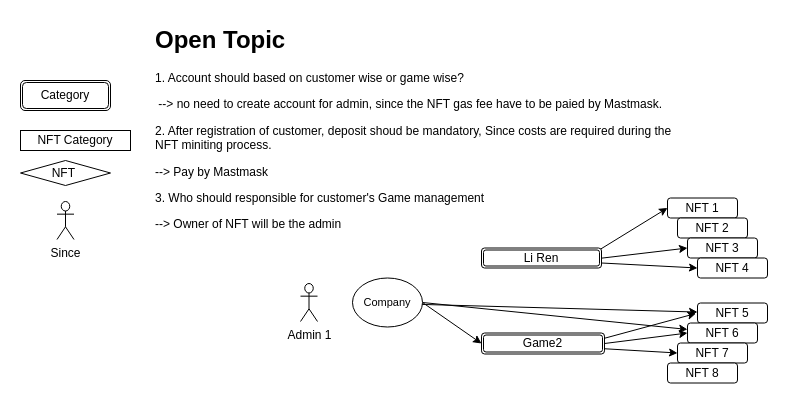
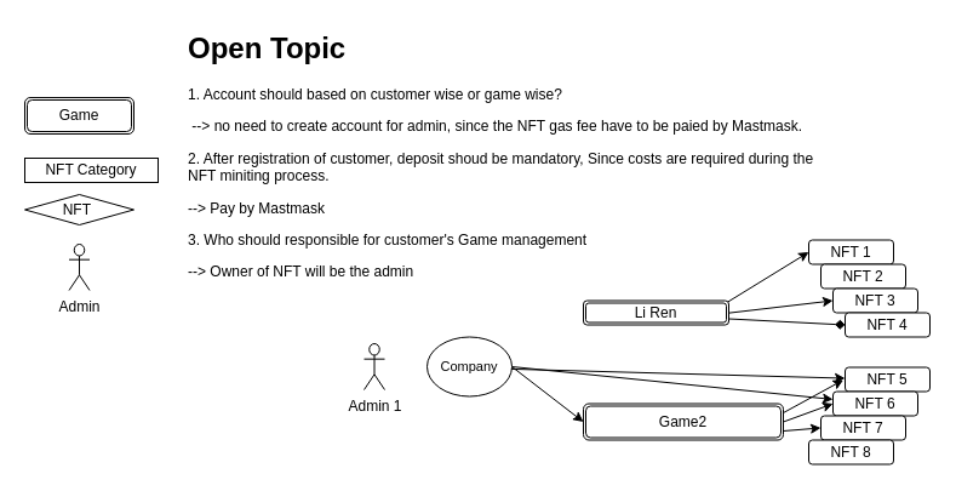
  <mxCell id="0" />
  <mxCell id="1" parent="0" />
  <mxCell id="2" style="rounded=0;orthogonalLoop=1;jettySize=auto;html=1;exitX=1;exitY=0.5;exitDx=0;exitDy=0;" edge="1" parent="1" source="18" target="20"><mxGeometry relative="1" as="geometry"><mxPoint x="403" y="287.5" as="sourcePoint" /></mxGeometry></mxCell>
  <mxCell id="3" style="rounded=0;orthogonalLoop=1;jettySize=auto;html=1;entryX=0;entryY=0.5;entryDx=0;entryDy=0;exitX=1;exitY=0.5;exitDx=0;exitDy=0;" edge="1" parent="1" source="18" target="11"><mxGeometry relative="1" as="geometry"><mxPoint x="406.24" y="296.56" as="sourcePoint" /></mxGeometry></mxCell>
  <mxCell id="4" value="" style="rounded=0;orthogonalLoop=1;jettySize=auto;html=1;entryX=0;entryY=0.5;entryDx=0;entryDy=0;exitX=0.994;exitY=0.05;exitDx=0;exitDy=0;exitPerimeter=0;" edge="1" parent="1" source="7" target="13"><mxGeometry relative="1" as="geometry" /></mxCell>
  <mxCell id="5" style="edgeStyle=none;rounded=0;orthogonalLoop=1;jettySize=auto;html=1;entryX=0;entryY=0.5;entryDx=0;entryDy=0;exitX=1;exitY=0.508;exitDx=0;exitDy=0;exitPerimeter=0;" edge="1" parent="1" source="7" target="15"><mxGeometry relative="1" as="geometry"><mxPoint x="607" y="207.5" as="sourcePoint" /></mxGeometry></mxCell>
- <mxCell id="6" style="edgeStyle=none;rounded=0;orthogonalLoop=1;jettySize=auto;html=1;entryX=0;entryY=0.5;entryDx=0;entryDy=0;exitX=1;exitY=0.75;exitDx=0;exitDy=0;" edge="1" parent="1" source="7" target="16"><mxGeometry relative="1" as="geometry" /></mxCell>
+ <mxCell id="6" style="edgeStyle=none;rounded=0;orthogonalLoop=1;jettySize=auto;html=1;entryX=0;entryY=0.5;entryDx=0;entryDy=0;exitX=1;exitY=0.75;exitDx=0;exitDy=0;endArrow=diamond;" edge="1" parent="1" source="7" target="16"><mxGeometry relative="1" as="geometry" /></mxCell>
  <mxCell id="7" value="Li Ren" style="shape=ext;double=1;rounded=1;whiteSpace=wrap;html=1;" vertex="1" parent="1"><mxGeometry x="481" y="247.5" width="120" height="20" as="geometry" /></mxCell>
  <mxCell id="8" style="rounded=0;orthogonalLoop=1;jettySize=auto;html=1;entryX=0;entryY=0.5;entryDx=0;entryDy=0;exitX=1;exitY=0.5;exitDx=0;exitDy=0;" edge="1" parent="1" source="11" target="20"><mxGeometry relative="1" as="geometry" /></mxCell>
  <mxCell id="9" style="rounded=0;orthogonalLoop=1;jettySize=auto;html=1;entryX=0;entryY=0.5;entryDx=0;entryDy=0;exitX=1;exitY=0.75;exitDx=0;exitDy=0;" edge="1" parent="1" source="11" target="21"><mxGeometry relative="1" as="geometry" /></mxCell>
  <mxCell id="10" style="edgeStyle=none;rounded=0;orthogonalLoop=1;jettySize=auto;html=1;entryX=-0.021;entryY=0.522;entryDx=0;entryDy=0;entryPerimeter=0;exitX=1;exitY=0.25;exitDx=0;exitDy=0;" edge="1" parent="1" source="11" target="19"><mxGeometry relative="1" as="geometry" /></mxCell>
- <mxCell id="11" value="Game2" style="shape=ext;double=1;rounded=1;whiteSpace=wrap;html=1;" vertex="1" parent="1"><mxGeometry x="481" y="332.5" width="123" height="21" as="geometry" /></mxCell>
+ <mxCell id="11" value="Game2" style="shape=ext;double=1;rounded=1;whiteSpace=wrap;html=1;" vertex="1" parent="1"><mxGeometry x="481" y="332.5" width="165" height="30" as="geometry" /></mxCell>
  <mxCell id="12" value="" style="edgeStyle=none;rounded=0;orthogonalLoop=1;jettySize=auto;html=1;exitX=0;exitY=0.5;exitDx=0;exitDy=0;" edge="1" parent="1" source="18" target="19"><mxGeometry relative="1" as="geometry"><mxPoint x="336" y="286.5" as="sourcePoint" /><mxPoint x="403" y="414" as="targetPoint" /></mxGeometry></mxCell>
  <mxCell id="13" value="NFT 1" style="whiteSpace=wrap;html=1;rounded=1;" vertex="1" parent="1"><mxGeometry x="667" y="197.5" width="70" height="20" as="geometry" /></mxCell>
  <mxCell id="14" value="NFT 2" style="whiteSpace=wrap;html=1;rounded=1;" vertex="1" parent="1"><mxGeometry x="677" y="217.5" width="70" height="20" as="geometry" /></mxCell>
  <mxCell id="15" value="NFT 3" style="whiteSpace=wrap;html=1;rounded=1;" vertex="1" parent="1"><mxGeometry x="687" y="237.5" width="70" height="20" as="geometry" /></mxCell>
  <mxCell id="16" value="NFT 4" style="whiteSpace=wrap;html=1;rounded=1;" vertex="1" parent="1"><mxGeometry x="697" y="257.5" width="70" height="20" as="geometry" /></mxCell>
  <mxCell id="17" value="Admin 1" style="shape=umlActor;verticalLabelPosition=bottom;verticalAlign=top;html=1;outlineConnect=0;" vertex="1" parent="1"><mxGeometry x="300" y="283" width="17" height="38" as="geometry" /></mxCell>
  <mxCell id="18" value="Company" style="ellipse;whiteSpace=wrap;html=1;fontSize=11;" vertex="1" parent="1"><mxGeometry x="352" y="277.5" width="70" height="49" as="geometry" /></mxCell>
  <mxCell id="19" value="NFT 5" style="whiteSpace=wrap;html=1;rounded=1;" vertex="1" parent="1"><mxGeometry x="697" y="302.5" width="70" height="20" as="geometry" /></mxCell>
  <mxCell id="20" value="NFT 6" style="whiteSpace=wrap;html=1;rounded=1;" vertex="1" parent="1"><mxGeometry x="687" y="322.5" width="70" height="20" as="geometry" /></mxCell>
  <mxCell id="21" value="NFT 7" style="whiteSpace=wrap;html=1;rounded=1;" vertex="1" parent="1"><mxGeometry x="677" y="342.5" width="70" height="20" as="geometry" /></mxCell>
  <mxCell id="22" value="NFT 8" style="whiteSpace=wrap;html=1;rounded=1;" vertex="1" parent="1"><mxGeometry x="667" y="362.5" width="70" height="20" as="geometry" /></mxCell>
  <mxCell id="23" value="NFT Category" style="rounded=0;whiteSpace=wrap;html=1;strokeColor=#000000;" vertex="1" parent="1"><mxGeometry x="20" y="130" width="110" height="20" as="geometry" /></mxCell>
- <mxCell id="24" value="Category" style="shape=ext;double=1;rounded=1;whiteSpace=wrap;html=1;" vertex="1" parent="1"><mxGeometry x="20" y="80" width="90" height="30" as="geometry" /></mxCell>
+ <mxCell id="24" value="Game" style="shape=ext;double=1;rounded=1;whiteSpace=wrap;html=1;" vertex="1" parent="1"><mxGeometry x="20" y="80" width="90" height="30" as="geometry" /></mxCell>
  <mxCell id="25" value="NFT&amp;nbsp;" style="rhombus;whiteSpace=wrap;html=1;" vertex="1" parent="1"><mxGeometry x="20" y="160" width="90" height="25" as="geometry" /></mxCell>
- <mxCell id="26" value="Since" style="shape=umlActor;verticalLabelPosition=bottom;verticalAlign=top;html=1;outlineConnect=0;" vertex="1" parent="1"><mxGeometry x="56.5" y="201" width="17" height="38" as="geometry" /></mxCell>
+ <mxCell id="26" value="Admin" style="shape=umlActor;verticalLabelPosition=bottom;verticalAlign=top;html=1;outlineConnect=0;" vertex="1" parent="1"><mxGeometry x="56.5" y="201" width="17" height="38" as="geometry" /></mxCell>
  <mxCell id="27" value="&lt;h1&gt;Open Topic&lt;/h1&gt;&lt;p&gt;1. Account should based on customer wise or game wise?&lt;/p&gt;&lt;p&gt;&amp;nbsp;--&amp;gt; no need to create account for admin, since the NFT gas fee have to be paied by Mastmask.&lt;/p&gt;&lt;p&gt;2. After registration of customer, deposit shoud be mandatory, Since costs are required during the NFT miniting process.&amp;nbsp;&lt;/p&gt;&lt;p&gt;--&amp;gt; Pay by Mastmask&lt;/p&gt;&lt;p&gt;3. Who should responsible for customer's Game management&amp;nbsp;&lt;/p&gt;&lt;p&gt;--&amp;gt; Owner of NFT will be the admin&lt;/p&gt;" style="text;html=1;strokeColor=none;fillColor=none;spacing=5;spacingTop=-20;whiteSpace=wrap;overflow=hidden;rounded=0;" vertex="1" parent="1"><mxGeometry x="150" y="20" width="527" height="230" as="geometry" /></mxCell>
